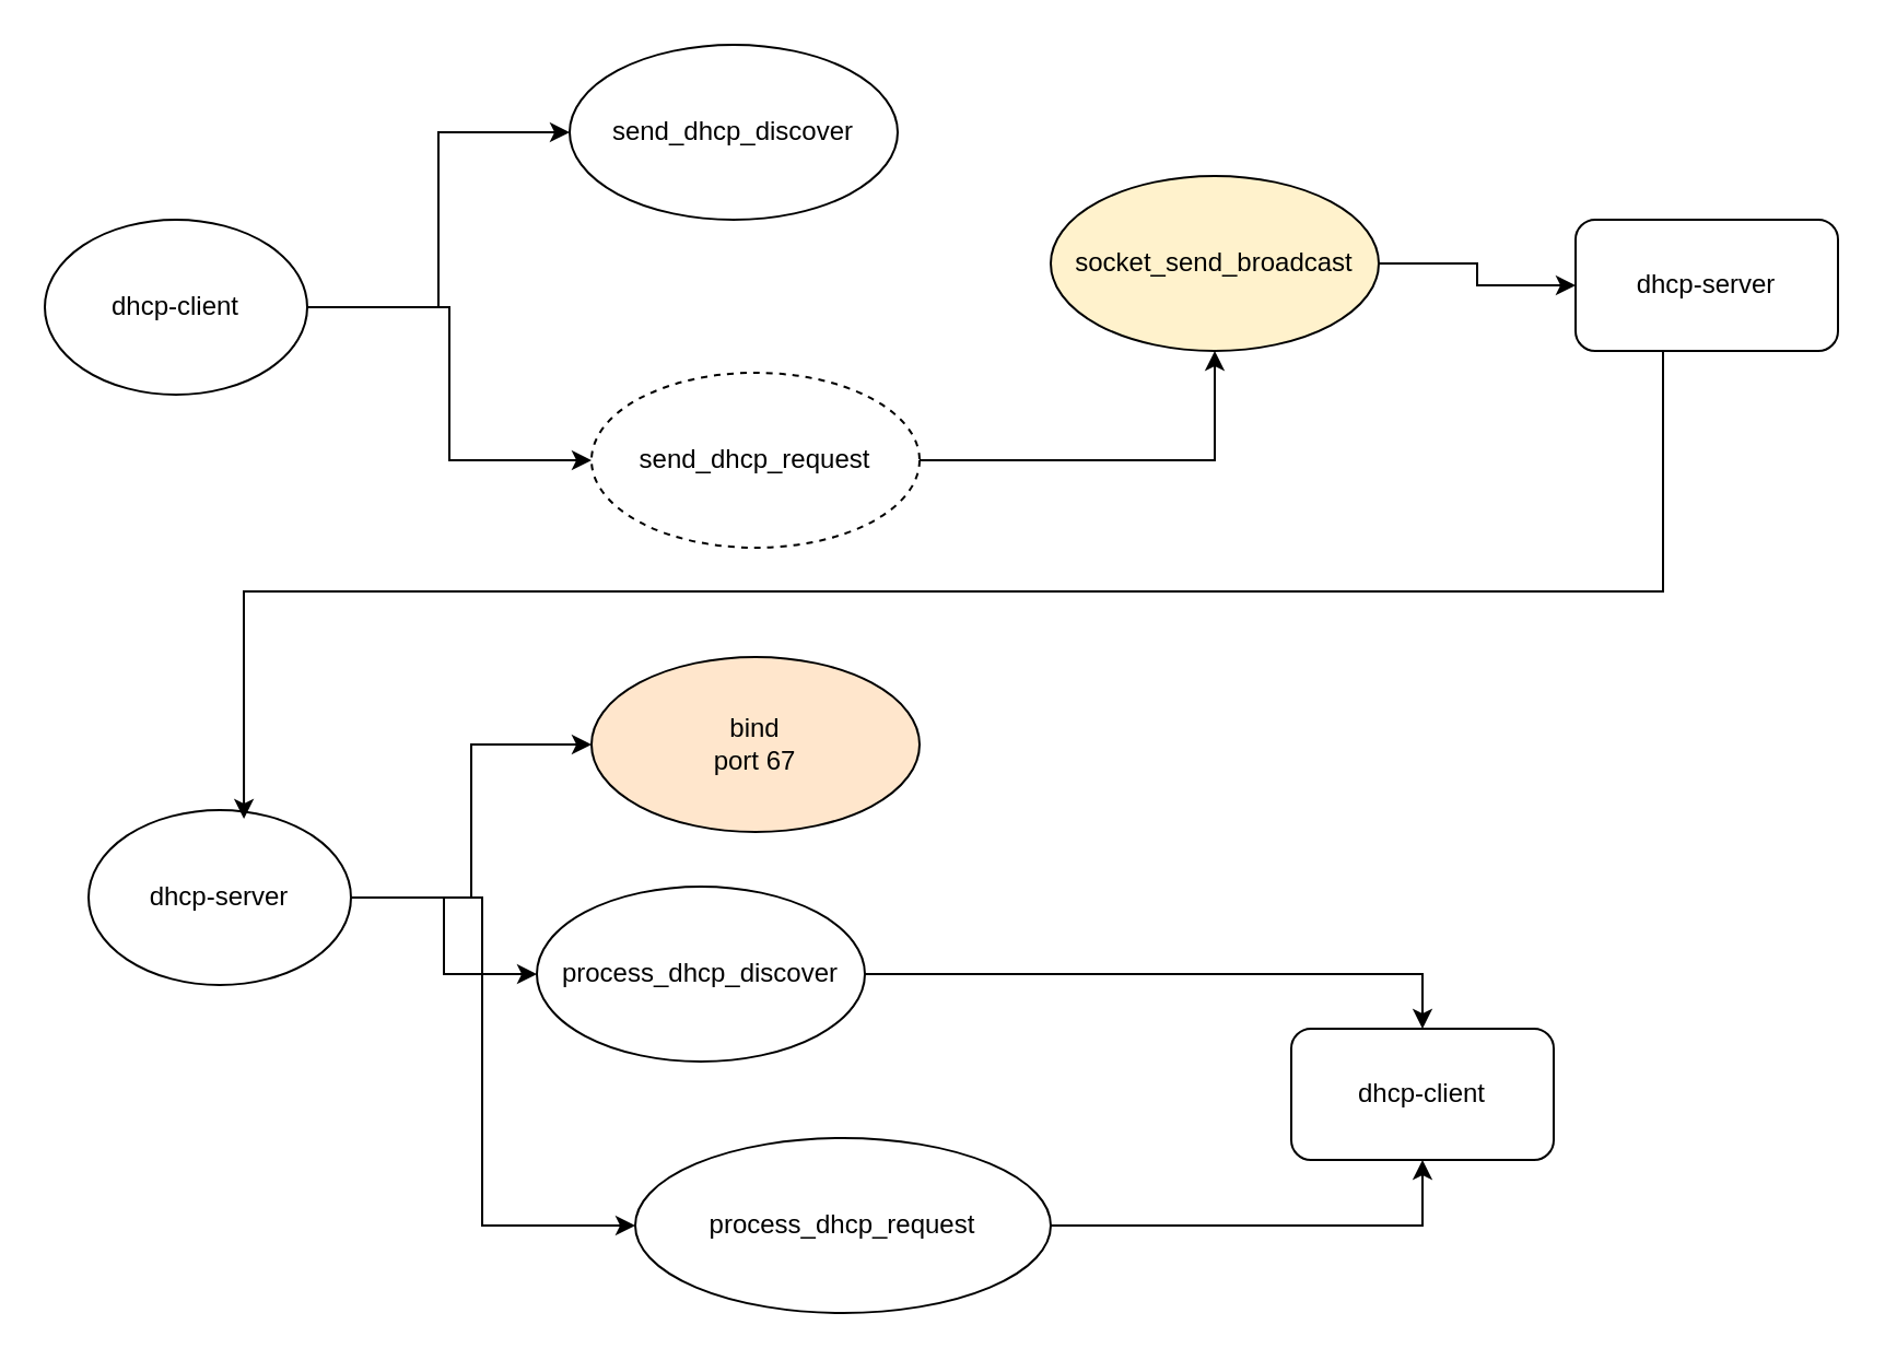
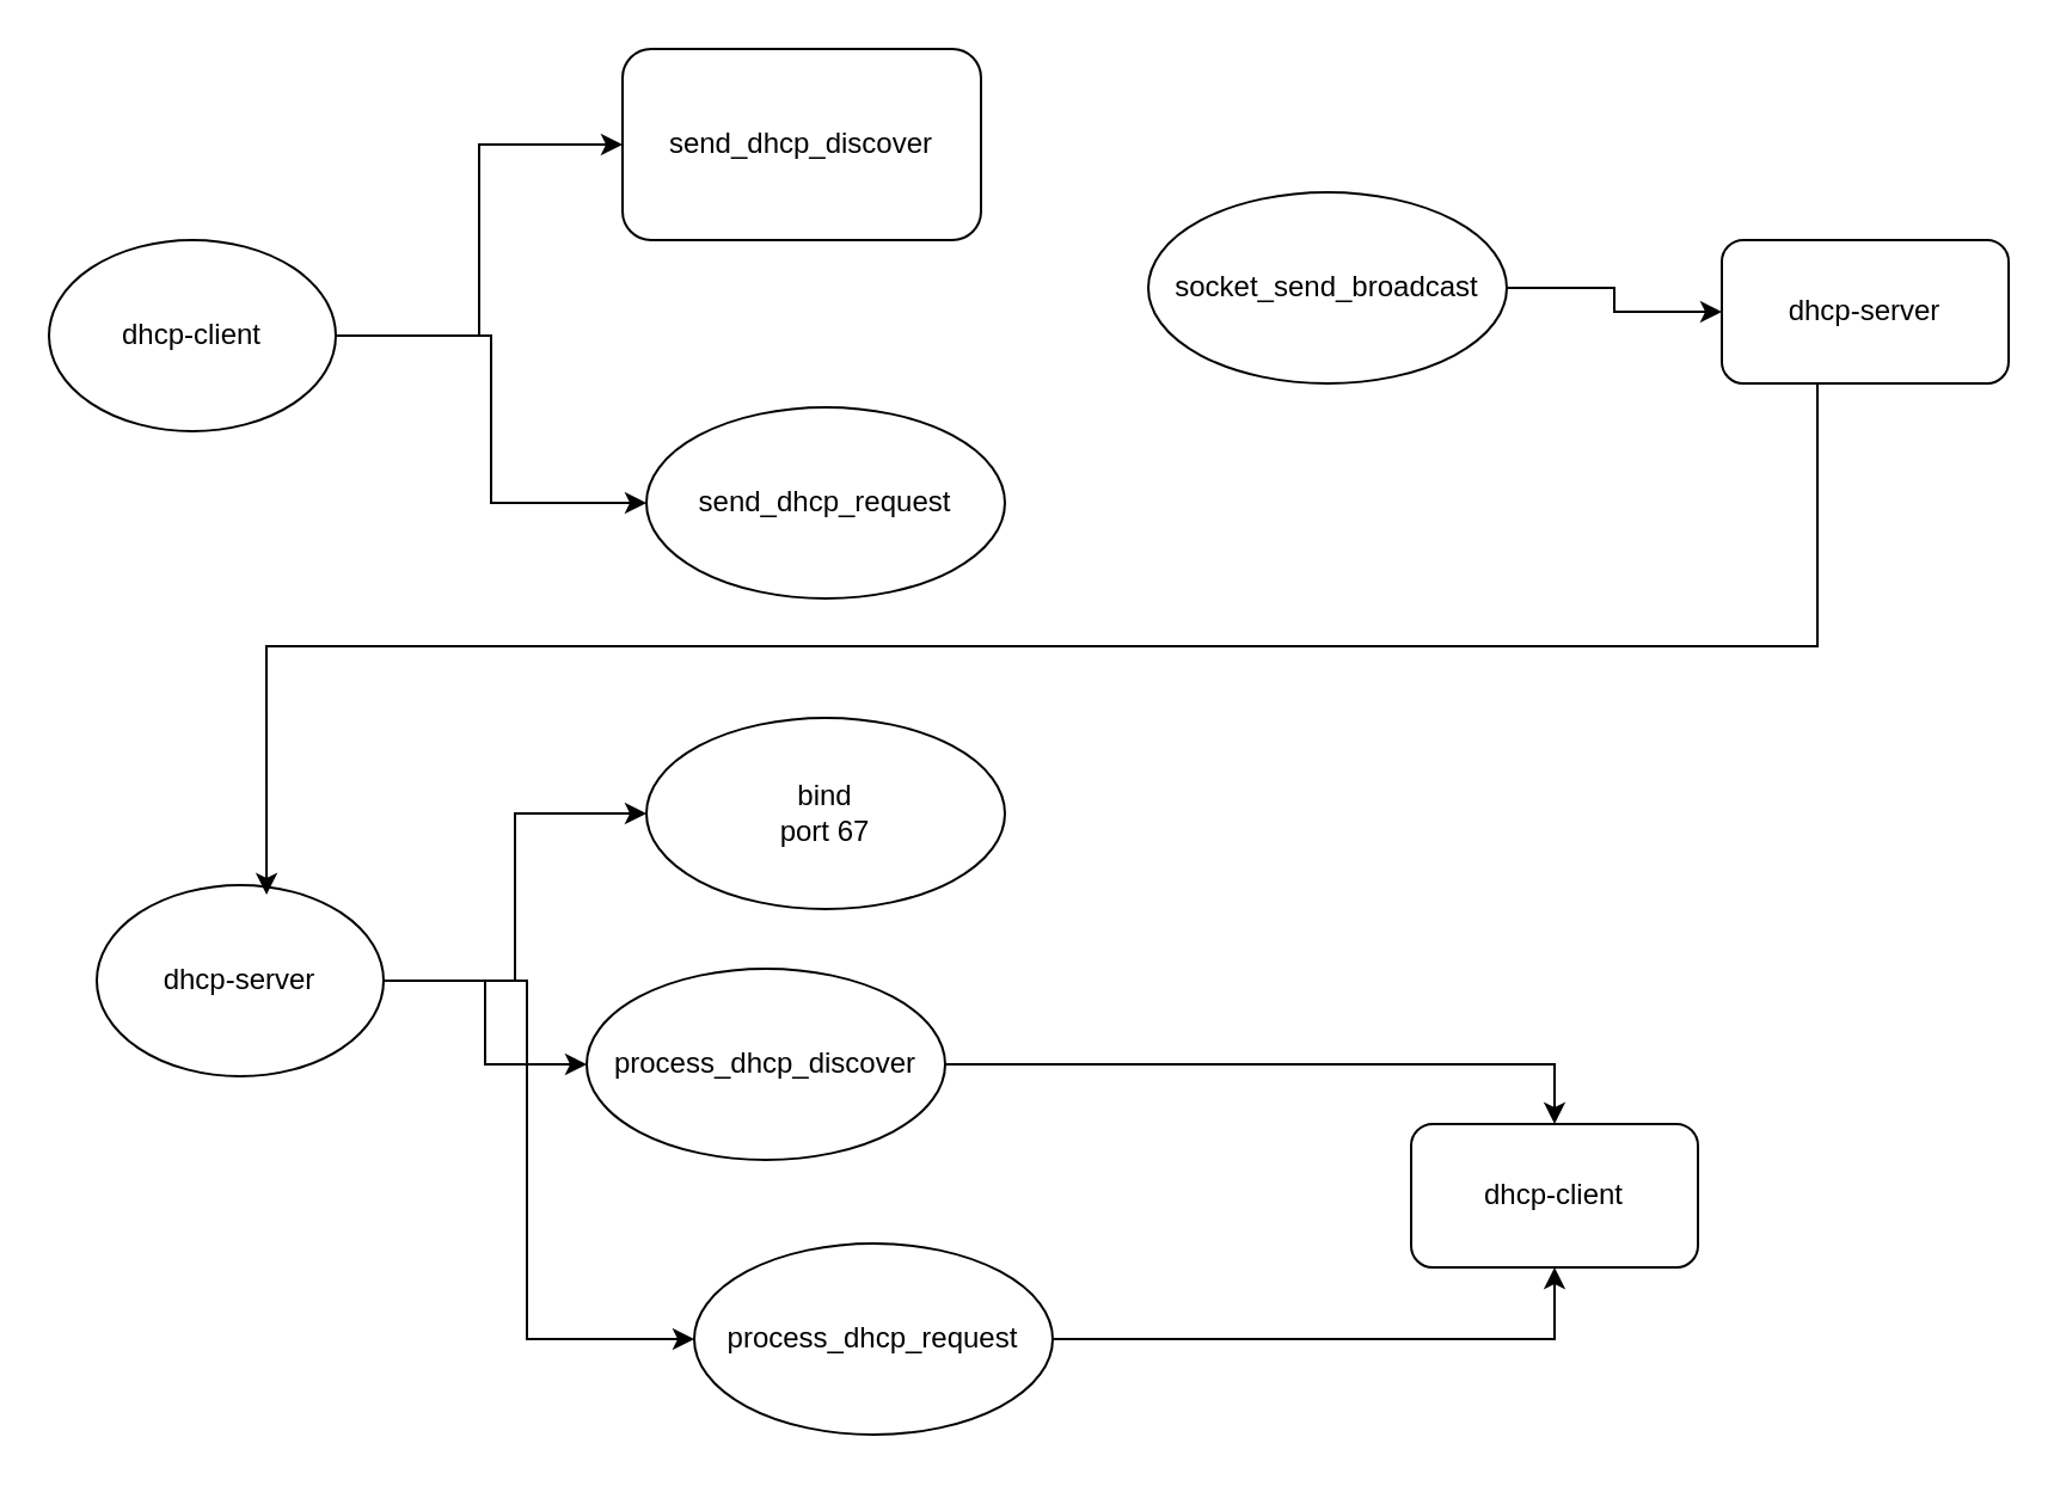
  <mxCell id="0" />
  <mxCell id="1" parent="0" />
  <mxCell id="2" style="edgeStyle=orthogonalEdgeStyle;rounded=0;orthogonalLoop=1;jettySize=auto;html=1;entryX=0;entryY=0.5;entryDx=0;entryDy=0;" edge="1" parent="1" source="4" target="5"><mxGeometry relative="1" as="geometry" /></mxCell>
  <mxCell id="3" style="edgeStyle=orthogonalEdgeStyle;rounded=0;orthogonalLoop=1;jettySize=auto;html=1;entryX=0;entryY=0.5;entryDx=0;entryDy=0;" edge="1" parent="1" source="4" target="7"><mxGeometry relative="1" as="geometry" /></mxCell>
  <mxCell id="4" value="dhcp-client" style="ellipse;whiteSpace=wrap;html=1;" vertex="1" parent="1"><mxGeometry x="20" y="100" width="120" height="80" as="geometry" /></mxCell>
- <mxCell id="5" value="send_dhcp_discover" style="ellipse;whiteSpace=wrap;html=1;" vertex="1" parent="1"><mxGeometry x="260" y="20" width="150" height="80" as="geometry" /></mxCell>
- <mxCell id="6" style="edgeStyle=orthogonalEdgeStyle;rounded=0;orthogonalLoop=1;jettySize=auto;html=1;entryX=0.5;entryY=1;entryDx=0;entryDy=0;" edge="1" parent="1" source="7" target="9"><mxGeometry relative="1" as="geometry" /></mxCell>
- <mxCell id="7" value="send_dhcp_request" style="ellipse;whiteSpace=wrap;html=1;dashed=1;" vertex="1" parent="1"><mxGeometry x="270" y="170" width="150" height="80" as="geometry" /></mxCell>
+ <mxCell id="5" value="send_dhcp_discover" style="whiteSpace=wrap;html=1;rounded=1;" vertex="1" parent="1"><mxGeometry x="260" y="20" width="150" height="80" as="geometry" /></mxCell>
+ <mxCell id="7" value="send_dhcp_request" style="ellipse;whiteSpace=wrap;html=1;" vertex="1" parent="1"><mxGeometry x="270" y="170" width="150" height="80" as="geometry" /></mxCell>
  <mxCell id="8" style="edgeStyle=orthogonalEdgeStyle;rounded=0;orthogonalLoop=1;jettySize=auto;html=1;entryX=0;entryY=0.5;entryDx=0;entryDy=0;" edge="1" parent="1" source="9" target="10"><mxGeometry relative="1" as="geometry" /></mxCell>
- <mxCell id="9" value="socket_send_broadcast" style="ellipse;whiteSpace=wrap;html=1;fillColor=#fff2cc;" vertex="1" parent="1"><mxGeometry x="480" y="80" width="150" height="80" as="geometry" /></mxCell>
+ <mxCell id="9" value="socket_send_broadcast" style="ellipse;whiteSpace=wrap;html=1;" vertex="1" parent="1"><mxGeometry x="480" y="80" width="150" height="80" as="geometry" /></mxCell>
  <mxCell id="10" value="dhcp-server" style="rounded=1;whiteSpace=wrap;html=1;" vertex="1" parent="1"><mxGeometry x="720" y="100" width="120" height="60" as="geometry" /></mxCell>
  <mxCell id="11" style="edgeStyle=orthogonalEdgeStyle;rounded=0;orthogonalLoop=1;jettySize=auto;html=1;entryX=0;entryY=0.5;entryDx=0;entryDy=0;" edge="1" parent="1" source="14" target="15"><mxGeometry relative="1" as="geometry" /></mxCell>
  <mxCell id="12" style="edgeStyle=orthogonalEdgeStyle;rounded=0;orthogonalLoop=1;jettySize=auto;html=1;entryX=0;entryY=0.5;entryDx=0;entryDy=0;" edge="1" parent="1" source="14" target="17"><mxGeometry relative="1" as="geometry"><mxPoint x="270" y="450" as="targetPoint" /></mxGeometry></mxCell>
  <mxCell id="13" style="edgeStyle=orthogonalEdgeStyle;rounded=0;orthogonalLoop=1;jettySize=auto;html=1;entryX=0;entryY=0.5;entryDx=0;entryDy=0;" edge="1" parent="1" source="14" target="19"><mxGeometry relative="1" as="geometry"><Array as="points"><mxPoint x="220" y="410" /><mxPoint x="220" y="560" /></Array></mxGeometry></mxCell>
  <mxCell id="14" value="dhcp-server" style="ellipse;whiteSpace=wrap;html=1;" vertex="1" parent="1"><mxGeometry x="40" y="370" width="120" height="80" as="geometry" /></mxCell>
- <mxCell id="15" value="bind&lt;br&gt;port 67" style="ellipse;whiteSpace=wrap;html=1;fillColor=#ffe6cc;" vertex="1" parent="1"><mxGeometry x="270" y="300" width="150" height="80" as="geometry" /></mxCell>
+ <mxCell id="15" value="bind&lt;br&gt;port 67" style="ellipse;whiteSpace=wrap;html=1;" vertex="1" parent="1"><mxGeometry x="270" y="300" width="150" height="80" as="geometry" /></mxCell>
  <mxCell id="16" style="edgeStyle=orthogonalEdgeStyle;rounded=0;orthogonalLoop=1;jettySize=auto;html=1;entryX=0.5;entryY=0;entryDx=0;entryDy=0;" edge="1" parent="1" source="17" target="20"><mxGeometry relative="1" as="geometry" /></mxCell>
  <mxCell id="17" value="process_dhcp_discover" style="ellipse;whiteSpace=wrap;html=1;" vertex="1" parent="1"><mxGeometry x="245" y="405" width="150" height="80" as="geometry" /></mxCell>
  <mxCell id="18" style="edgeStyle=orthogonalEdgeStyle;rounded=0;orthogonalLoop=1;jettySize=auto;html=1;entryX=0.5;entryY=1;entryDx=0;entryDy=0;" edge="1" parent="1" source="19" target="20"><mxGeometry relative="1" as="geometry" /></mxCell>
- <mxCell id="19" value="process_dhcp_request" style="ellipse;whiteSpace=wrap;html=1;" vertex="1" parent="1"><mxGeometry x="290" y="520" width="190" height="80" as="geometry" /></mxCell>
+ <mxCell id="19" value="process_dhcp_request" style="ellipse;whiteSpace=wrap;html=1;" vertex="1" parent="1"><mxGeometry x="290" y="520" width="150" height="80" as="geometry" /></mxCell>
  <mxCell id="20" value="dhcp-client" style="rounded=1;whiteSpace=wrap;html=1;" vertex="1" parent="1"><mxGeometry x="590" y="470" width="120" height="60" as="geometry" /></mxCell>
  <mxCell id="21" style="edgeStyle=orthogonalEdgeStyle;rounded=0;orthogonalLoop=1;jettySize=auto;html=1;entryX=0.592;entryY=0.05;entryDx=0;entryDy=0;entryPerimeter=0;" edge="1" parent="1" source="10" target="14"><mxGeometry relative="1" as="geometry"><Array as="points"><mxPoint x="760" y="270" /><mxPoint x="111" y="270" /></Array></mxGeometry></mxCell>
